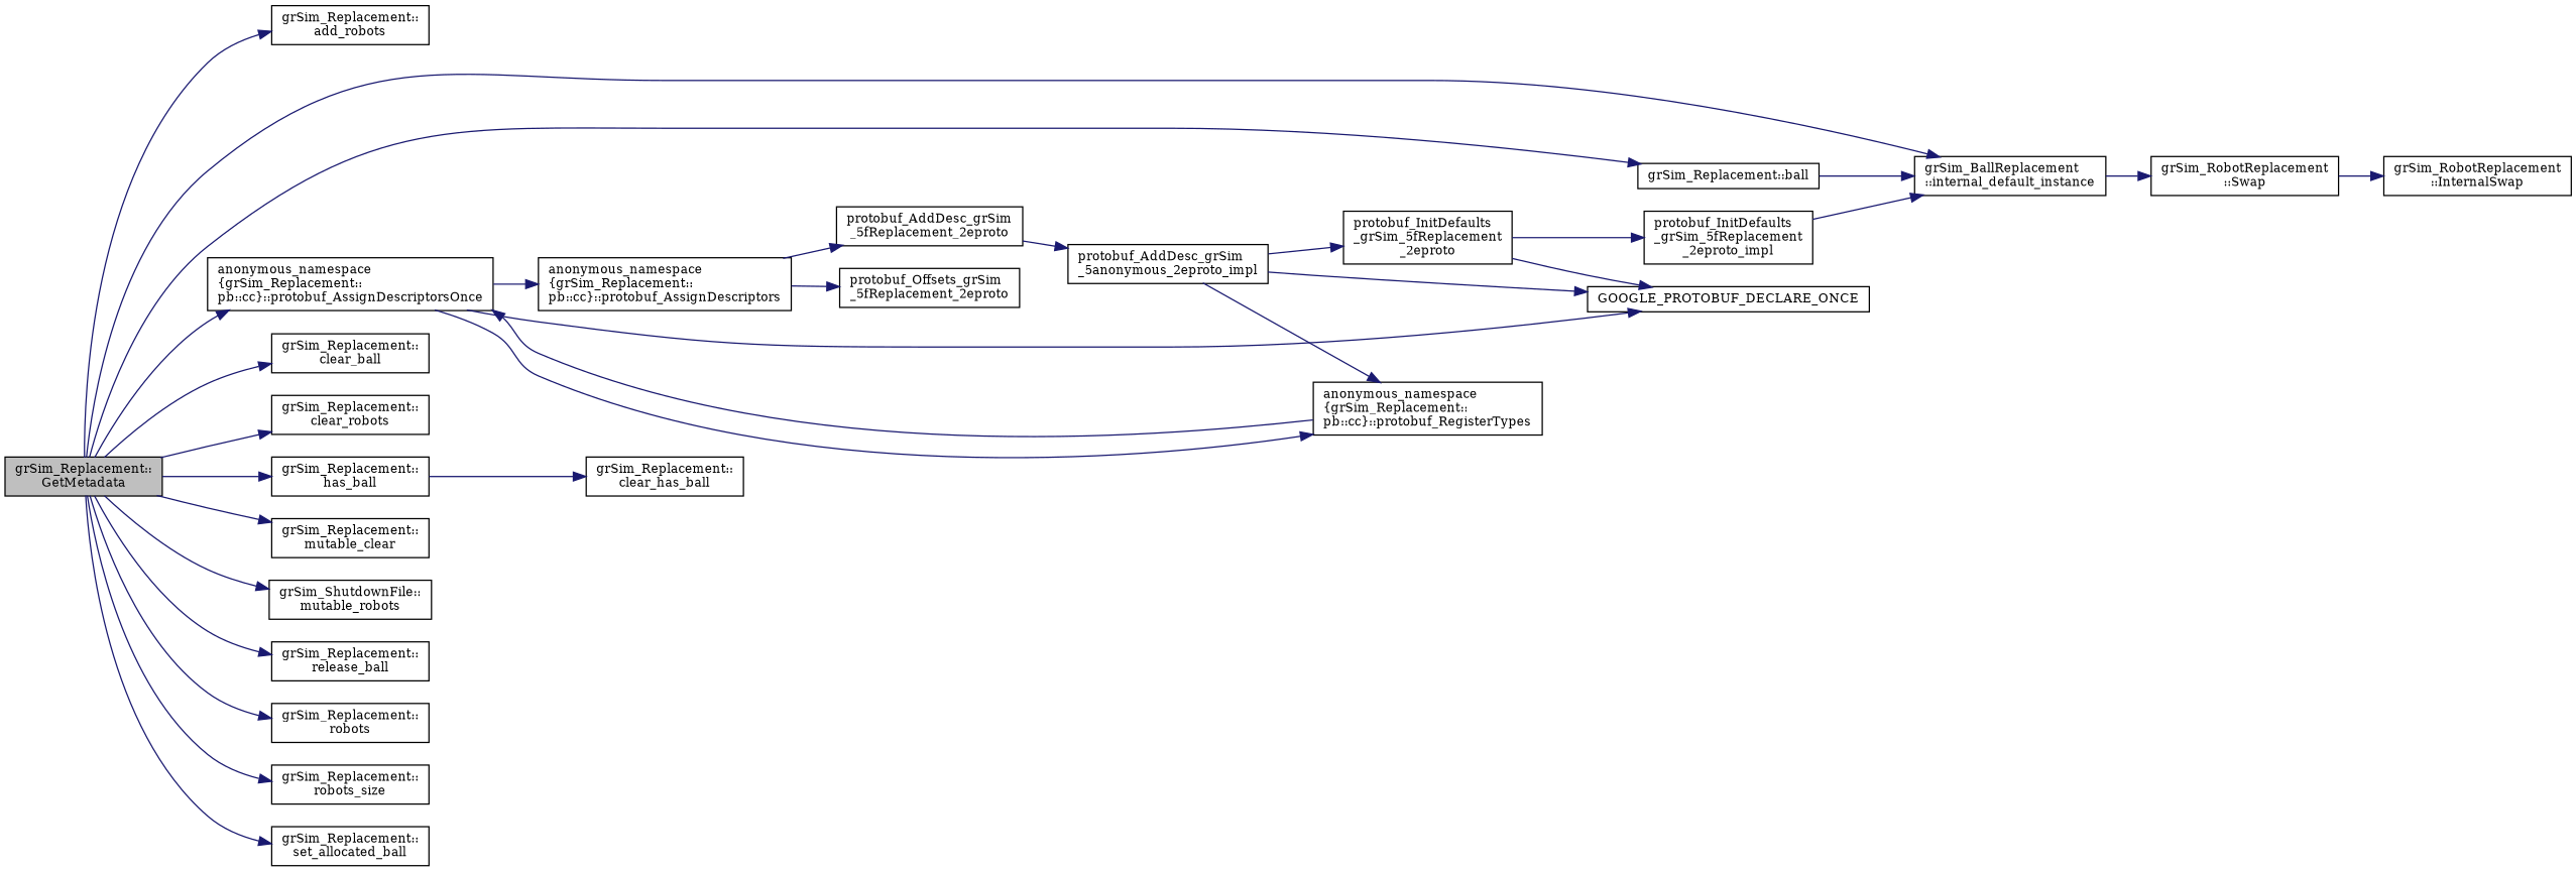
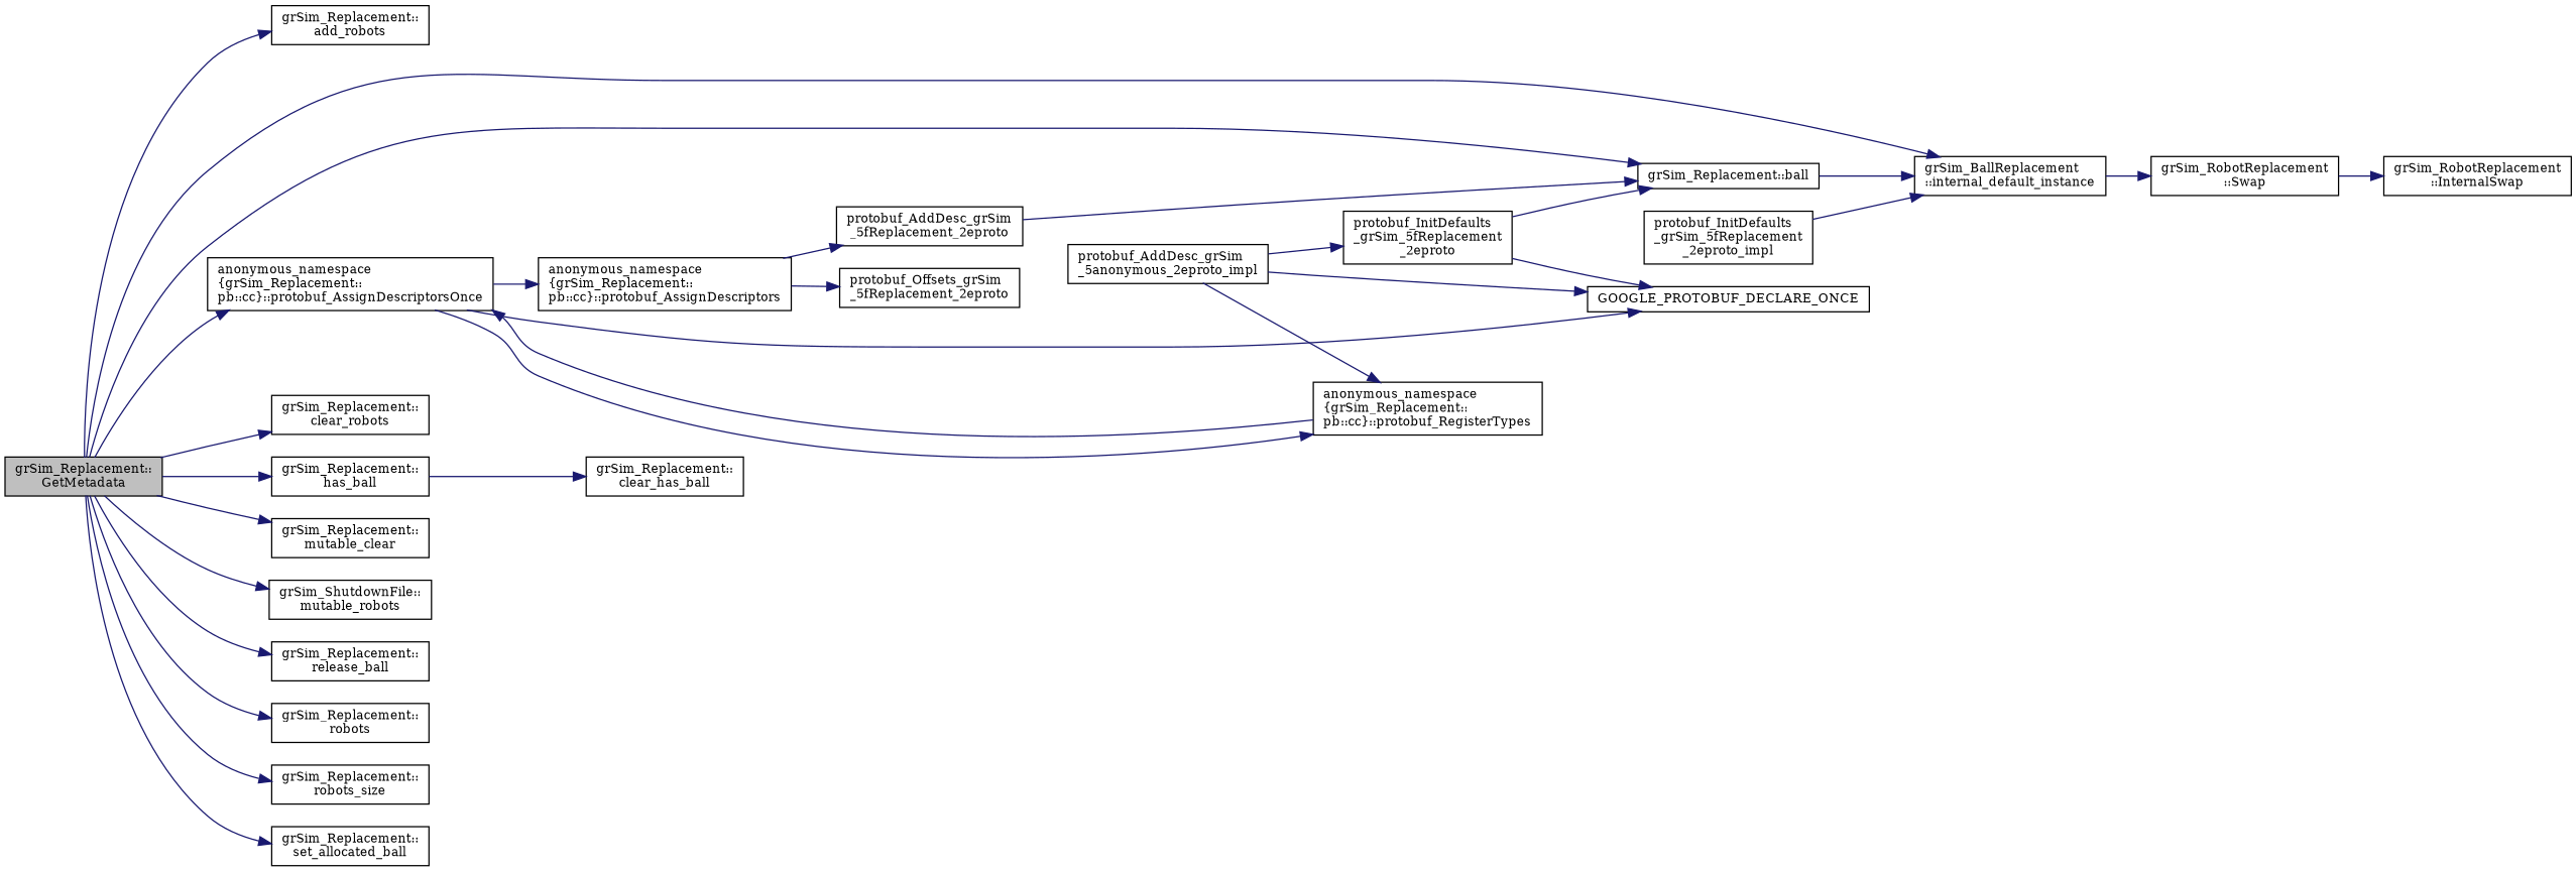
  digraph {
    fontname="DejaVu Serif"
    rankdir=LR
    node [color=black fillcolor=white fontname="DejaVu Serif" fontsize=10 shape=record style=filled]
    edge [color=midnightblue fontname="DejaVu Serif" fontsize=10 labelfontname=Helvetica labelfontsize=10 style=solid]
    n1 [fillcolor=grey75 fontcolor=black height=0.2 label="grSim_Replacement::\lGetMetadata" width=0.4]
    n2 [height=0.2 label="grSim_Replacement::\ladd_robots" width=0.4]
    n3 [height=0.2 label="grSim_Replacement::ball" width=0.4]
    n4 [height=0.2 label="grSim_BallReplacement\l::internal_default_instance" width=0.4]
-   n5 [height=0.2 label="grSim_Replacement::\lclear_ball" width=0.4]
    n6 [height=0.2 label="grSim_Replacement::\lclear_robots" width=0.4]
    n7 [height=0.2 label="grSim_Replacement::\lhas_ball" width=0.4]
    n8 [height=0.2 label="grSim_Replacement::\lmutable_clear" width=0.4]
    n9 [height=0.2 label="grSim_ShutdownFile::\lmutable_robots" width=0.4]
    n10 [height=0.2 label="anonymous_namespace\l\{grSim_Replacement::\lpb::cc\}::protobuf_AssignDescriptorsOnce" width=0.4]
    n11 [height=0.2 label="grSim_Replacement::\lrelease_ball" width=0.4]
    n12 [height=0.2 label="grSim_Replacement::\lrobots" width=0.4]
    n13 [height=0.2 label="grSim_Replacement::\lrobots_size" width=0.4]
    n14 [height=0.2 label="grSim_Replacement::\lset_allocated_ball" width=0.4]
    n15 [height=0.2 label="grSim_RobotReplacement\l::Swap" width=0.4]
    n16 [height=0.2 label="grSim_Replacement::\lclear_has_ball" width=0.4]
    n17 [height=0.2 label=GOOGLE_PROTOBUF_DECLARE_ONCE width=0.4]
    n18 [height=0.2 label="anonymous_namespace\l\{grSim_Replacement::\lpb::cc\}::protobuf_AssignDescriptors" width=0.4]
    n19 [height=0.2 label="anonymous_namespace\l\{grSim_Replacement::\lpb::cc\}::protobuf_RegisterTypes" width=0.4]
    n20 [height=0.2 label="grSim_RobotReplacement\l::InternalSwap" width=0.4]
    n21 [height=0.2 label="protobuf_AddDesc_grSim\l_5fReplacement_2eproto" width=0.4]
    n22 [height=0.2 label="protobuf_Offsets_grSim\l_5fReplacement_2eproto" width=0.4]
    n23 [height=0.2 label="protobuf_AddDesc_grSim\l_5anonymous_2eproto_impl" width=0.4]
    n24 [height=0.2 label="protobuf_InitDefaults\l_grSim_5fReplacement\l_2eproto" width=0.4]
    n25 [height=0.2 label="protobuf_InitDefaults\l_grSim_5fReplacement\l_2eproto_impl" width=0.4]
    n1 -> n2
    n1 -> n3
    n1 -> n4
-   n1 -> n5
    n1 -> n6
    n1 -> n7
    n1 -> n8
    n1 -> n9
    n1 -> n10
    n1 -> n11
    n1 -> n12
    n1 -> n13
    n1 -> n14
    n3 -> n4
    n4 -> n15
    n7 -> n16
    n10 -> n17
    n10 -> n18
    n10 -> n19
    n15 -> n20
    n18 -> n21
    n18 -> n22
    n19 -> n10
-   n21 -> n23
+   n21 -> n3
    n23 -> n17
    n23 -> n19
    n23 -> n24
    n24 -> n17
-   n24 -> n25
+   n24 -> n3
    n25 -> n4
  }
